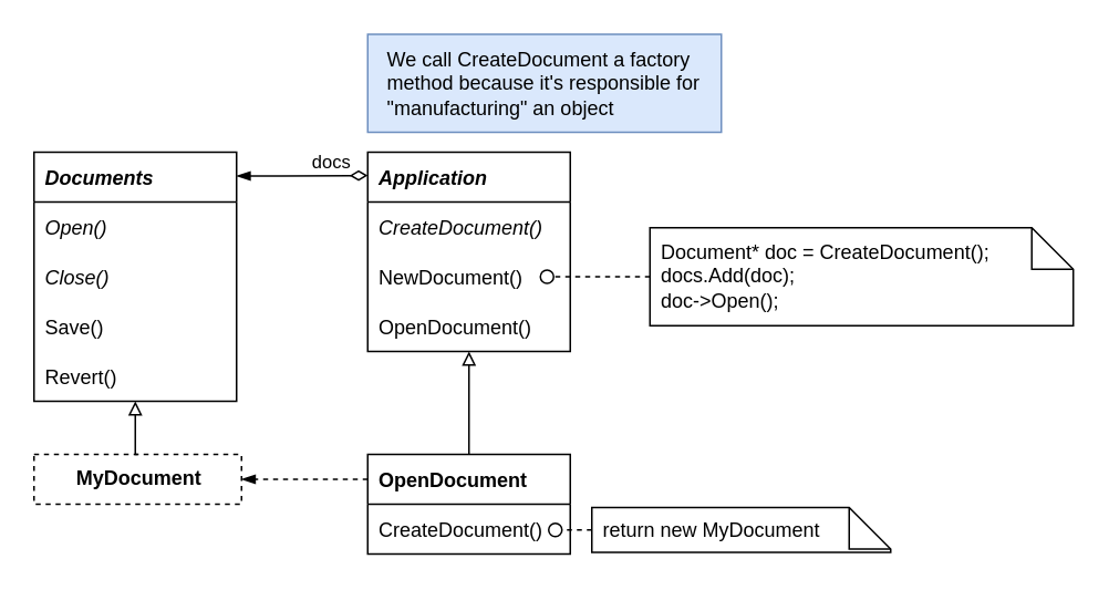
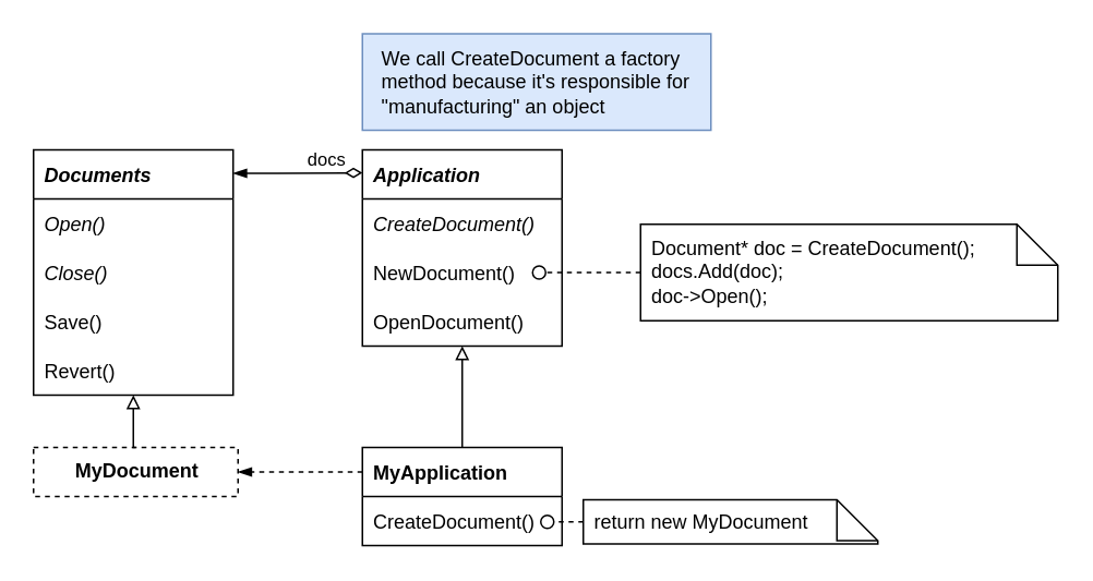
  <mxCell id="0" />
  <mxCell id="1" parent="0" />
  <mxCell id="2" value="Application" style="swimlane;fontStyle=3;childLayout=stackLayout;horizontal=1;startSize=30;fillColor=none;horizontalStack=0;resizeParent=1;resizeParentMax=0;resizeLast=0;collapsible=0;marginBottom=0;fontSize=12;swimlaneHead=1;swimlaneBody=1;connectable=1;allowArrows=1;dropTarget=1;align=left;spacingLeft=5;" parent="1" vertex="1"><mxGeometry x="221" y="91" width="122" height="120" as="geometry"><mxRectangle x="245" y="370" width="90" height="26" as="alternateBounds" /></mxGeometry></mxCell>
  <mxCell id="3" value="CreateDocument()" style="text;strokeColor=none;fillColor=none;align=left;verticalAlign=middle;spacingLeft=5;spacingRight=4;overflow=hidden;rotatable=0;points=[[0,0.5],[1,0.5]];portConstraint=eastwest;fontSize=12;fontStyle=2" parent="2" vertex="1"><mxGeometry y="30" width="122" height="30" as="geometry" /></mxCell>
  <mxCell id="4" value="NewDocument()" style="text;strokeColor=none;fillColor=none;align=left;verticalAlign=middle;spacingLeft=5;spacingRight=4;overflow=hidden;rotatable=0;points=[[0,0.5],[1,0.5]];portConstraint=eastwest;fontSize=12;fontStyle=0;connectable=0;" parent="2" vertex="1"><mxGeometry y="60" width="122" height="30" as="geometry" /></mxCell>
  <mxCell id="5" value="OpenDocument()" style="text;strokeColor=none;fillColor=none;align=left;verticalAlign=middle;spacingLeft=5;spacingRight=4;overflow=hidden;rotatable=0;points=[[0,0.5],[1,0.5]];portConstraint=eastwest;fontSize=12;fontStyle=0;connectable=0;" parent="2" vertex="1"><mxGeometry y="90" width="122" height="30" as="geometry" /></mxCell>
  <mxCell id="6" value="" style="html=1;verticalAlign=bottom;labelBackgroundColor=none;endArrow=oval;endFill=0;endSize=8;rounded=0;fontSize=12;exitX=0;exitY=0.5;exitDx=0;exitDy=0;exitPerimeter=0;anchorPointDirection=0;dashed=1;" parent="1" source="7" edge="1"><mxGeometry width="160" relative="1" as="geometry"><mxPoint x="618" y="91" as="sourcePoint" /><mxPoint x="329" y="166" as="targetPoint" /></mxGeometry></mxCell>
  <mxCell id="7" value="Document* doc = CreateDocument();&lt;br&gt;docs.Add(doc);&lt;br&gt;doc-&amp;gt;Open();" style="shape=note2;boundedLbl=1;whiteSpace=wrap;html=1;size=25;verticalAlign=middle;align=left;spacingLeft=5;fontSize=12;startSize=30;fillColor=none;" parent="1" vertex="1"><mxGeometry x="391" y="136.5" width="255" height="59" as="geometry" /></mxCell>
  <mxCell id="8" value="Documents" style="swimlane;fontStyle=3;childLayout=stackLayout;horizontal=1;startSize=30;fillColor=none;horizontalStack=0;resizeParent=1;resizeParentMax=0;resizeLast=0;collapsible=0;marginBottom=0;fontSize=12;swimlaneHead=1;swimlaneBody=1;connectable=1;allowArrows=1;dropTarget=1;align=left;spacingLeft=5;" parent="1" vertex="1"><mxGeometry x="20" y="91" width="122" height="150" as="geometry"><mxRectangle x="245" y="370" width="90" height="26" as="alternateBounds" /></mxGeometry></mxCell>
  <mxCell id="9" value="Open()" style="text;strokeColor=none;fillColor=none;align=left;verticalAlign=middle;spacingLeft=5;spacingRight=4;overflow=hidden;rotatable=0;points=[[0,0.5],[1,0.5]];portConstraint=eastwest;fontSize=12;fontStyle=2" parent="8" vertex="1"><mxGeometry y="30" width="122" height="30" as="geometry" /></mxCell>
  <mxCell id="10" value="Close()" style="text;strokeColor=none;fillColor=none;align=left;verticalAlign=middle;spacingLeft=5;spacingRight=4;overflow=hidden;rotatable=0;points=[[0,0.5],[1,0.5]];portConstraint=eastwest;fontSize=12;fontStyle=2;connectable=0;" parent="8" vertex="1"><mxGeometry y="60" width="122" height="30" as="geometry" /></mxCell>
  <mxCell id="11" value="Save()" style="text;strokeColor=none;fillColor=none;align=left;verticalAlign=middle;spacingLeft=5;spacingRight=4;overflow=hidden;rotatable=0;points=[[0,0.5],[1,0.5]];portConstraint=eastwest;fontSize=12;fontStyle=0;connectable=0;" parent="8" vertex="1"><mxGeometry y="90" width="122" height="30" as="geometry" /></mxCell>
  <mxCell id="12" value="Revert()" style="text;strokeColor=none;fillColor=none;align=left;verticalAlign=middle;spacingLeft=5;spacingRight=4;overflow=hidden;rotatable=0;points=[[0,0.5],[1,0.5]];portConstraint=eastwest;fontSize=12;fontStyle=0;connectable=0;" parent="8" vertex="1"><mxGeometry y="120" width="122" height="30" as="geometry" /></mxCell>
  <mxCell id="13" value="" style="rounded=0;orthogonalLoop=1;jettySize=auto;html=1;fontSize=12;startSize=8;endArrow=blockThin;endFill=1;exitX=0;exitY=0.117;exitDx=0;exitDy=0;startArrow=diamondThin;startFill=0;entryX=1;entryY=0.096;entryDx=0;entryDy=0;entryPerimeter=0;exitPerimeter=0;" edge="1" parent="1" source="2" target="8"><mxGeometry relative="1" as="geometry"><mxPoint x="541.5" y="236" as="sourcePoint" /><mxPoint x="460.5" y="131" as="targetPoint" /></mxGeometry></mxCell>
  <mxCell id="14" value="docs" style="edgeLabel;html=1;align=center;verticalAlign=middle;resizable=0;points=[];" vertex="1" connectable="0" parent="13"><mxGeometry x="0.205" y="2" relative="1" as="geometry"><mxPoint x="25" y="-11" as="offset" /></mxGeometry></mxCell>
- <mxCell id="15" value="OpenDocument" style="swimlane;fontStyle=1;childLayout=stackLayout;horizontal=1;startSize=30;fillColor=none;horizontalStack=0;resizeParent=1;resizeParentMax=0;resizeLast=0;collapsible=0;marginBottom=0;fontSize=12;swimlaneHead=1;swimlaneBody=1;connectable=1;allowArrows=1;dropTarget=1;align=left;spacingLeft=5;" vertex="1" parent="1"><mxGeometry x="221" y="273" width="122" height="60" as="geometry"><mxRectangle x="245" y="370" width="90" height="26" as="alternateBounds" /></mxGeometry></mxCell>
+ <mxCell id="15" value="MyApplication" style="swimlane;fontStyle=1;childLayout=stackLayout;horizontal=1;startSize=30;fillColor=none;horizontalStack=0;resizeParent=1;resizeParentMax=0;resizeLast=0;collapsible=0;marginBottom=0;fontSize=12;swimlaneHead=1;swimlaneBody=1;connectable=1;allowArrows=1;dropTarget=1;align=left;spacingLeft=5;" vertex="1" parent="1"><mxGeometry x="221" y="273" width="122" height="60" as="geometry"><mxRectangle x="245" y="370" width="90" height="26" as="alternateBounds" /></mxGeometry></mxCell>
  <mxCell id="16" value="CreateDocument()" style="text;strokeColor=none;fillColor=none;align=left;verticalAlign=middle;spacingLeft=5;spacingRight=4;overflow=hidden;rotatable=0;points=[[0,0.5],[1,0.5]];portConstraint=eastwest;fontSize=12;fontStyle=0" vertex="1" parent="15"><mxGeometry y="30" width="122" height="30" as="geometry" /></mxCell>
  <mxCell id="17" value="" style="edgeStyle=orthogonalEdgeStyle;rounded=0;orthogonalLoop=1;jettySize=auto;html=1;fontSize=12;startSize=30;endArrow=block;endFill=0;exitX=0.5;exitY=0;exitDx=0;exitDy=0;entryX=0.5;entryY=1;entryDx=0;entryDy=0;" edge="1" parent="1" source="15" target="2"><mxGeometry relative="1" as="geometry"><mxPoint x="220" y="-73" as="sourcePoint" /><mxPoint x="303" y="226" as="targetPoint" /></mxGeometry></mxCell>
  <mxCell id="18" value="&lt;b&gt;MyDocument&lt;/b&gt;" style="html=1;fontSize=12;startSize=25;arcSize=12;spacing=2;fillColor=none;dashed=1;" vertex="1" parent="1"><mxGeometry x="20" y="273" width="125" height="30" as="geometry" /></mxCell>
  <mxCell id="19" value="" style="edgeStyle=orthogonalEdgeStyle;rounded=0;orthogonalLoop=1;jettySize=auto;html=1;fontSize=12;startSize=30;endArrow=block;endFill=0;exitX=0.5;exitY=0;exitDx=0;exitDy=0;entryX=0.5;entryY=1;entryDx=0;entryDy=0;" edge="1" parent="1" source="18" target="8"><mxGeometry relative="1" as="geometry"><mxPoint x="292" y="251" as="sourcePoint" /><mxPoint x="292" y="221" as="targetPoint" /></mxGeometry></mxCell>
  <mxCell id="20" value="" style="endArrow=blockThin;html=1;rounded=0;endFill=1;entryX=1;entryY=0.5;entryDx=0;entryDy=0;dashed=1;exitX=0;exitY=0.25;exitDx=0;exitDy=0;" edge="1" parent="1" source="15" target="18"><mxGeometry width="50" height="50" relative="1" as="geometry"><mxPoint x="113" y="130" as="sourcePoint" /><mxPoint x="625" y="179" as="targetPoint" /></mxGeometry></mxCell>
  <mxCell id="21" value="" style="html=1;verticalAlign=bottom;labelBackgroundColor=none;endArrow=oval;endFill=0;endSize=8;rounded=0;fontSize=12;exitX=0;exitY=0.5;exitDx=0;exitDy=0;exitPerimeter=0;anchorPointDirection=0;dashed=1;" edge="1" parent="1" source="22"><mxGeometry width="160" relative="1" as="geometry"><mxPoint x="623" y="243.5" as="sourcePoint" /><mxPoint x="334" y="318.5" as="targetPoint" /></mxGeometry></mxCell>
  <mxCell id="22" value="return new MyDocument" style="shape=note2;boundedLbl=1;whiteSpace=wrap;html=1;size=25;verticalAlign=middle;align=left;spacingLeft=5;fontSize=12;startSize=30;fillColor=none;" vertex="1" parent="1"><mxGeometry x="356" y="305" width="180" height="27" as="geometry" /></mxCell>
  <mxCell id="23" value="We call CreateDocument a factory method because it's responsible for &quot;manufacturing&quot; an object" style="rounded=0;whiteSpace=wrap;html=1;fillColor=#dae8fc;strokeColor=#6c8ebf;align=left;spacingTop=10;spacingLeft=10;spacingBottom=10;spacingRight=10;" vertex="1" parent="1"><mxGeometry x="221" y="20" width="213" height="59" as="geometry" /></mxCell>
